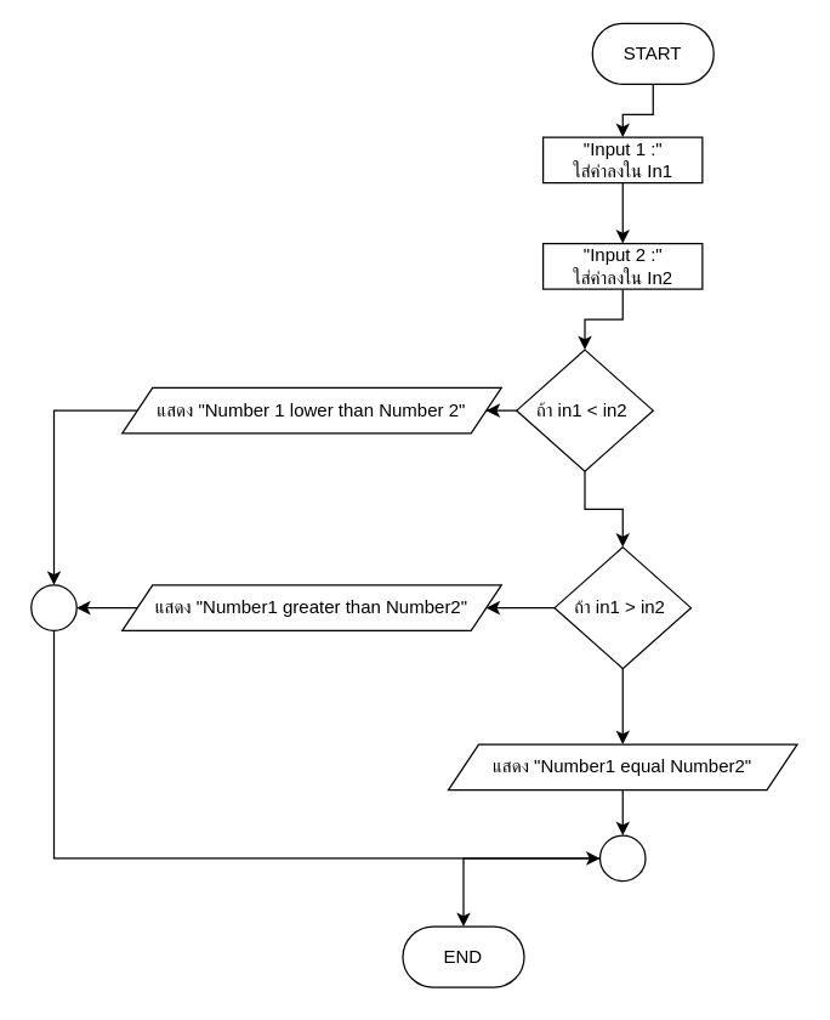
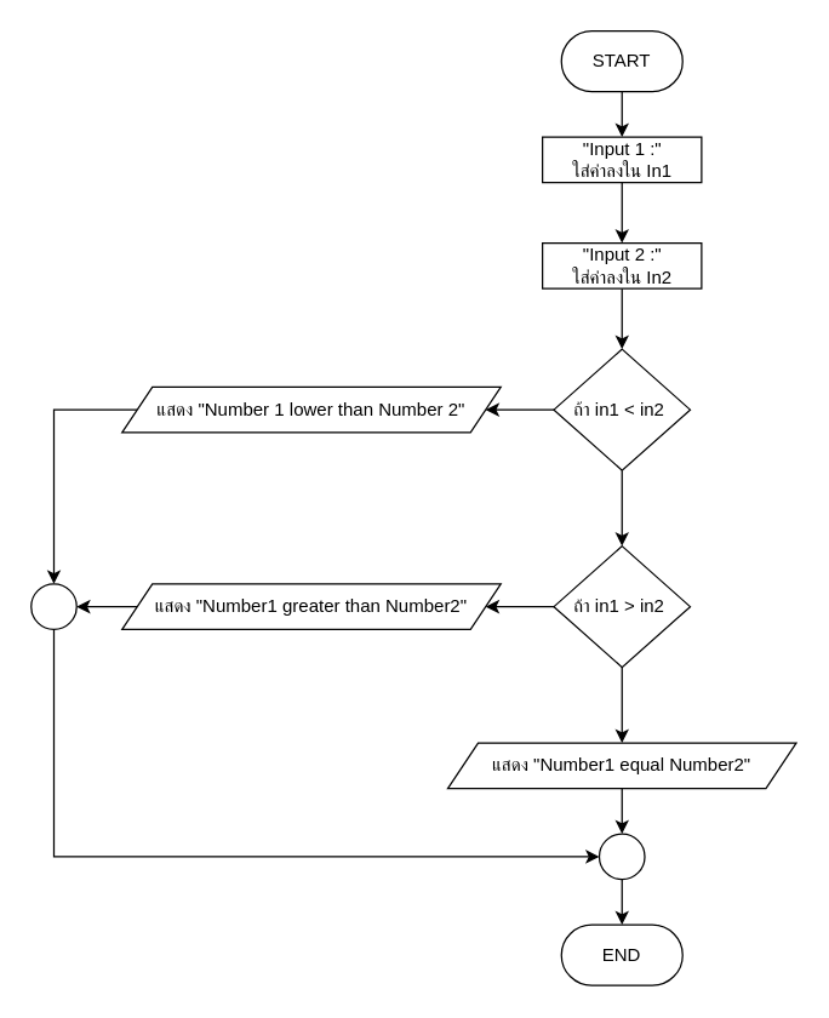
  <mxCell id="0" />
  <mxCell id="1" parent="0" />
  <mxCell id="2" value="" style="edgeStyle=orthogonalEdgeStyle;rounded=0;orthogonalLoop=1;jettySize=auto;html=1;" edge="1" parent="1" source="3" target="5"><mxGeometry relative="1" as="geometry" /></mxCell>
- <mxCell id="3" value="START" style="rounded=1;whiteSpace=wrap;html=1;arcSize=50;" vertex="1" parent="1"><mxGeometry x="390" y="15" width="80" height="40" as="geometry" /></mxCell>
+ <mxCell id="3" value="START" style="rounded=1;whiteSpace=wrap;html=1;arcSize=50;" vertex="1" parent="1"><mxGeometry x="370" y="20" width="80" height="40" as="geometry" /></mxCell>
  <mxCell id="4" value="" style="edgeStyle=orthogonalEdgeStyle;rounded=0;orthogonalLoop=1;jettySize=auto;html=1;entryX=0.5;entryY=0;entryDx=0;entryDy=0;" edge="1" parent="1" source="5" target="7"><mxGeometry relative="1" as="geometry"><mxPoint x="410" y="150" as="targetPoint" /></mxGeometry></mxCell>
  <mxCell id="5" value="&quot;Input 1 :&quot;&lt;div&gt;ใส่ค่าลงใน In1&lt;/div&gt;" style="rounded=0;whiteSpace=wrap;html=1;" vertex="1" parent="1"><mxGeometry x="357.5" y="90" width="105" height="30" as="geometry" /></mxCell>
  <mxCell id="6" value="" style="edgeStyle=orthogonalEdgeStyle;rounded=0;orthogonalLoop=1;jettySize=auto;html=1;" edge="1" parent="1" source="7" target="10"><mxGeometry relative="1" as="geometry" /></mxCell>
  <mxCell id="7" value="&quot;Input 2 :&quot;&lt;div&gt;ใส่ค่าลงใน In2&lt;/div&gt;" style="rounded=0;whiteSpace=wrap;html=1;" vertex="1" parent="1"><mxGeometry x="357.5" y="160" width="105" height="30" as="geometry" /></mxCell>
  <mxCell id="8" value="" style="edgeStyle=orthogonalEdgeStyle;rounded=0;orthogonalLoop=1;jettySize=auto;html=1;" edge="1" parent="1" source="10" target="12"><mxGeometry relative="1" as="geometry"><mxPoint x="510" y="270" as="targetPoint" /></mxGeometry></mxCell>
  <mxCell id="9" value="" style="edgeStyle=orthogonalEdgeStyle;rounded=0;orthogonalLoop=1;jettySize=auto;html=1;" edge="1" parent="1" source="10" target="15"><mxGeometry relative="1" as="geometry" /></mxCell>
- <mxCell id="10" value="ถ้า in1 &amp;lt; in2&amp;nbsp;" style="rhombus;whiteSpace=wrap;html=1;rounded=0;" vertex="1" parent="1"><mxGeometry x="340" y="230" width="90" height="80" as="geometry" /></mxCell>
+ <mxCell id="10" value="ถ้า in1 &amp;lt; in2&amp;nbsp;" style="rhombus;whiteSpace=wrap;html=1;rounded=0;" vertex="1" parent="1"><mxGeometry x="365" y="230" width="90" height="80" as="geometry" /></mxCell>
  <mxCell id="11" value="" style="edgeStyle=orthogonalEdgeStyle;rounded=0;orthogonalLoop=1;jettySize=auto;html=1;" edge="1" parent="1" source="12" target="22"><mxGeometry relative="1" as="geometry" /></mxCell>
  <mxCell id="12" value="แสดง &quot;Number 1 lower than Number 2&quot;" style="shape=parallelogram;perimeter=parallelogramPerimeter;whiteSpace=wrap;html=1;fixedSize=1;" vertex="1" parent="1"><mxGeometry x="80" y="255" width="250" height="30" as="geometry" /></mxCell>
  <mxCell id="13" value="" style="edgeStyle=orthogonalEdgeStyle;rounded=0;orthogonalLoop=1;jettySize=auto;html=1;" edge="1" parent="1" source="15" target="17"><mxGeometry relative="1" as="geometry" /></mxCell>
  <mxCell id="14" value="" style="edgeStyle=orthogonalEdgeStyle;rounded=0;orthogonalLoop=1;jettySize=auto;html=1;" edge="1" parent="1" source="15" target="19"><mxGeometry relative="1" as="geometry" /></mxCell>
  <mxCell id="15" value="ถ้า in1 &amp;gt;&lt;span style=&quot;color: rgba(0, 0, 0, 0); font-family: monospace; font-size: 0px; text-align: start; text-wrap: nowrap;&quot;&gt;%3CmxGraphModel%3E%3Croot%3E%3CmxCell%20id%3D%220%22%2F%3E%3CmxCell%20id%3D%221%22%20parent%3D%220%22%2F%3E%3CmxCell%20id%3D%222%22%20value%3D%22%E0%B8%96%E0%B9%89%E0%B8%B2%20in1%20%26amp%3Blt%3B%20in2%26amp%3Bnbsp%3B%22%20style%3D%22rhombus%3BwhiteSpace%3Dwrap%3Bhtml%3D1%3Brounded%3D0%3B%22%20vertex%3D%221%22%20parent%3D%221%22%3E%3CmxGeometry%20x%3D%22395%22%20y%3D%22240%22%20width%3D%2290%22%20height%3D%2280%22%20as%3D%22geometry%22%2F%3E%3C%2FmxCell%3E%3C%2Froot%3E%3C%2FmxGraphModel%3E&lt;/span&gt;&amp;nbsp;in2&amp;nbsp;" style="rhombus;whiteSpace=wrap;html=1;rounded=0;" vertex="1" parent="1"><mxGeometry x="365" y="360" width="90" height="80" as="geometry" /></mxCell>
  <mxCell id="16" value="" style="edgeStyle=orthogonalEdgeStyle;rounded=0;orthogonalLoop=1;jettySize=auto;html=1;" edge="1" parent="1" source="17" target="22"><mxGeometry relative="1" as="geometry" /></mxCell>
  <mxCell id="17" value="แสดง &quot;Number1 greater than Number2&quot;" style="shape=parallelogram;perimeter=parallelogramPerimeter;whiteSpace=wrap;html=1;fixedSize=1;rounded=0;" vertex="1" parent="1"><mxGeometry x="80" y="385" width="250" height="30" as="geometry" /></mxCell>
  <mxCell id="18" value="" style="edgeStyle=orthogonalEdgeStyle;rounded=0;orthogonalLoop=1;jettySize=auto;html=1;" edge="1" parent="1" source="19" target="24"><mxGeometry relative="1" as="geometry" /></mxCell>
  <mxCell id="19" value="แสดง &quot;Number1 equal Number2&quot;" style="shape=parallelogram;perimeter=parallelogramPerimeter;whiteSpace=wrap;html=1;fixedSize=1;rounded=0;" vertex="1" parent="1"><mxGeometry x="295" y="490" width="230" height="30" as="geometry" /></mxCell>
- <mxCell id="20" value="END" style="rounded=1;whiteSpace=wrap;html=1;arcSize=50;" vertex="1" parent="1"><mxGeometry x="265" y="610" width="80" height="40" as="geometry" /></mxCell>
+ <mxCell id="20" value="END" style="rounded=1;whiteSpace=wrap;html=1;arcSize=50;" vertex="1" parent="1"><mxGeometry x="370" y="610" width="80" height="40" as="geometry" /></mxCell>
  <mxCell id="21" style="edgeStyle=orthogonalEdgeStyle;rounded=0;orthogonalLoop=1;jettySize=auto;html=1;entryX=0;entryY=0.5;entryDx=0;entryDy=0;" edge="1" parent="1" source="22" target="24"><mxGeometry relative="1" as="geometry"><Array as="points"><mxPoint x="35" y="565" /></Array></mxGeometry></mxCell>
  <mxCell id="22" value="" style="ellipse;whiteSpace=wrap;html=1;" vertex="1" parent="1"><mxGeometry x="20" y="385" width="30" height="30" as="geometry" /></mxCell>
  <mxCell id="23" value="" style="edgeStyle=orthogonalEdgeStyle;rounded=0;orthogonalLoop=1;jettySize=auto;html=1;" edge="1" parent="1" source="24" target="20"><mxGeometry relative="1" as="geometry" /></mxCell>
  <mxCell id="24" value="" style="ellipse;whiteSpace=wrap;html=1;" vertex="1" parent="1"><mxGeometry x="395" y="550" width="30" height="30" as="geometry" /></mxCell>
